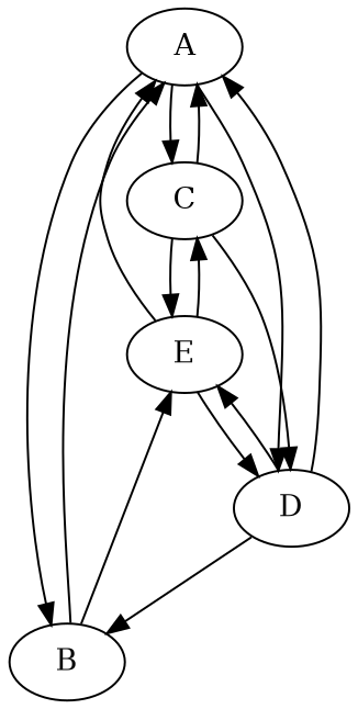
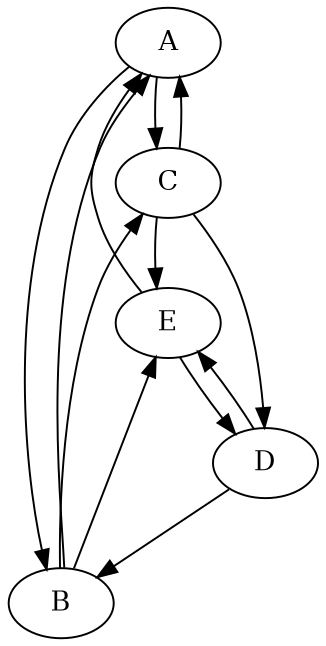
  digraph {
    edge [seconds=1.0]
    A
    C
    B
    D
    E
    A -> C
    A -> B [seconds=15.0]
-   A -> D [seconds=4.0]
    C -> A
    C -> D [seconds=2.0]
    C -> E [seconds=10.0]
    B -> A [seconds=15.0]
    B -> E
-   D -> A [seconds=4.0]
    D -> B [seconds=2.0]
    D -> E [seconds=10.0]
    E -> A
-   E -> C [seconds=10.0]
+   B -> C [seconds=10.0]
    E -> D [seconds=10.0]
  }
